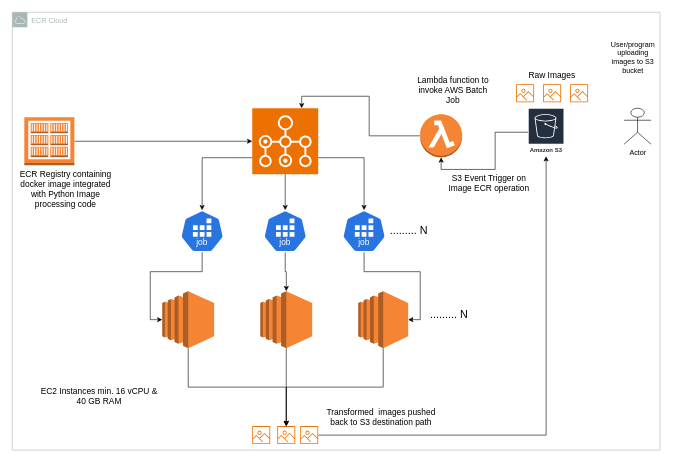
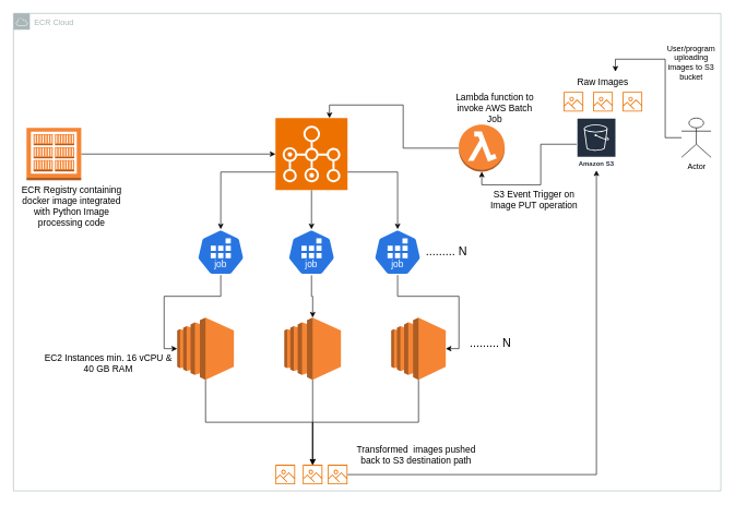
  <mxCell id="0" />
  <mxCell id="1" parent="0" />
  <mxCell id="2" value="ECR Cloud" style="sketch=0;outlineConnect=0;gradientColor=none;html=1;whiteSpace=wrap;fontSize=12;fontStyle=0;shape=mxgraph.aws4.group;grIcon=mxgraph.aws4.group_aws_cloud;strokeColor=#AAB7B8;fillColor=none;verticalAlign=top;align=left;spacingLeft=30;fontColor=#AAB7B8;dashed=0;" parent="1" vertex="1"><mxGeometry x="20" y="20" width="1080" height="730" as="geometry" /></mxCell>
  <mxCell id="3" value="" style="edgeStyle=orthogonalEdgeStyle;rounded=0;orthogonalLoop=1;jettySize=auto;html=1;entryX=0.5;entryY=1;entryDx=0;entryDy=0;entryPerimeter=0;" parent="1" source="4" target="6" edge="1"><mxGeometry relative="1" as="geometry" /></mxCell>
  <mxCell id="4" value="Amazon S3" style="sketch=0;outlineConnect=0;fontColor=#232F3E;gradientColor=none;strokeColor=#ffffff;fillColor=#232F3E;dashed=0;verticalLabelPosition=middle;verticalAlign=bottom;align=center;html=1;whiteSpace=wrap;fontSize=10;fontStyle=1;spacing=3;shape=mxgraph.aws4.productIcon;prIcon=mxgraph.aws4.s3;" parent="1" vertex="1"><mxGeometry x="880" y="180" width="60" height="80" as="geometry" /></mxCell>
  <mxCell id="5" style="edgeStyle=orthogonalEdgeStyle;rounded=0;orthogonalLoop=1;jettySize=auto;html=1;exitX=0;exitY=0.5;exitDx=0;exitDy=0;exitPerimeter=0;entryX=0.75;entryY=0;entryDx=0;entryDy=0;entryPerimeter=0;" parent="1" source="6" target="9" edge="1"><mxGeometry relative="1" as="geometry" /></mxCell>
  <mxCell id="6" value="" style="outlineConnect=0;dashed=0;verticalLabelPosition=bottom;verticalAlign=top;align=center;html=1;shape=mxgraph.aws3.lambda_function;fillColor=#F58534;gradientColor=none;" parent="1" vertex="1"><mxGeometry x="700" y="190" width="70" height="72" as="geometry" /></mxCell>
  <mxCell id="7" style="edgeStyle=orthogonalEdgeStyle;rounded=0;orthogonalLoop=1;jettySize=auto;html=1;exitX=0.5;exitY=1;exitDx=0;exitDy=0;exitPerimeter=0;" parent="1" source="9" target="13" edge="1"><mxGeometry relative="1" as="geometry" /></mxCell>
  <mxCell id="8" style="edgeStyle=orthogonalEdgeStyle;rounded=0;orthogonalLoop=1;jettySize=auto;html=1;exitX=1;exitY=0.75;exitDx=0;exitDy=0;exitPerimeter=0;" parent="1" source="9" target="15" edge="1"><mxGeometry relative="1" as="geometry" /></mxCell>
  <mxCell id="9" value="" style="sketch=0;points=[[0,0,0],[0.25,0,0],[0.5,0,0],[0.75,0,0],[1,0,0],[0,1,0],[0.25,1,0],[0.5,1,0],[0.75,1,0],[1,1,0],[0,0.25,0],[0,0.5,0],[0,0.75,0],[1,0.25,0],[1,0.5,0],[1,0.75,0]];outlineConnect=0;fontColor=#232F3E;fillColor=#ED7100;strokeColor=#ffffff;dashed=0;verticalLabelPosition=bottom;verticalAlign=top;align=center;html=1;fontSize=12;fontStyle=0;aspect=fixed;shape=mxgraph.aws4.resourceIcon;resIcon=mxgraph.aws4.batch;" parent="1" vertex="1"><mxGeometry x="420" y="180" width="110" height="110" as="geometry" /></mxCell>
  <mxCell id="10" style="edgeStyle=orthogonalEdgeStyle;rounded=0;orthogonalLoop=1;jettySize=auto;html=1;" parent="1" source="11" target="9" edge="1"><mxGeometry relative="1" as="geometry" /></mxCell>
  <mxCell id="11" value="" style="outlineConnect=0;dashed=0;verticalLabelPosition=bottom;verticalAlign=top;align=center;html=1;shape=mxgraph.aws3.ecr_registry;fillColor=#F58534;gradientColor=none;" parent="1" vertex="1"><mxGeometry x="40" y="195" width="83.5" height="80" as="geometry" /></mxCell>
  <mxCell id="12" style="edgeStyle=orthogonalEdgeStyle;rounded=0;orthogonalLoop=1;jettySize=auto;html=1;exitX=0.5;exitY=1;exitDx=0;exitDy=0;exitPerimeter=0;" parent="1" source="13" target="37" edge="1"><mxGeometry relative="1" as="geometry" /></mxCell>
  <mxCell id="13" value="" style="aspect=fixed;sketch=0;html=1;dashed=0;whitespace=wrap;verticalLabelPosition=bottom;verticalAlign=top;fillColor=#2875E2;strokeColor=#ffffff;points=[[0.005,0.63,0],[0.1,0.2,0],[0.9,0.2,0],[0.5,0,0],[0.995,0.63,0],[0.72,0.99,0],[0.5,1,0],[0.28,0.99,0]];shape=mxgraph.kubernetes.icon2;kubernetesLabel=1;prIcon=job" parent="1" vertex="1"><mxGeometry x="438.54" y="350" width="72.92" height="70" as="geometry" /></mxCell>
  <mxCell id="14" value="" style="aspect=fixed;sketch=0;html=1;dashed=0;whitespace=wrap;verticalLabelPosition=bottom;verticalAlign=top;fillColor=#2875E2;strokeColor=#ffffff;points=[[0.005,0.63,0],[0.1,0.2,0],[0.9,0.2,0],[0.5,0,0],[0.995,0.63,0],[0.72,0.99,0],[0.5,1,0],[0.28,0.99,0]];shape=mxgraph.kubernetes.icon2;kubernetesLabel=1;prIcon=job" parent="1" vertex="1"><mxGeometry x="300" y="350" width="72.92" height="70" as="geometry" /></mxCell>
  <mxCell id="15" value="" style="aspect=fixed;sketch=0;html=1;dashed=0;whitespace=wrap;verticalLabelPosition=bottom;verticalAlign=top;fillColor=#2875E2;strokeColor=#ffffff;points=[[0.005,0.63,0],[0.1,0.2,0],[0.9,0.2,0],[0.5,0,0],[0.995,0.63,0],[0.72,0.99,0],[0.5,1,0],[0.28,0.99,0]];shape=mxgraph.kubernetes.icon2;kubernetesLabel=1;prIcon=job" parent="1" vertex="1"><mxGeometry x="570" y="350" width="72.92" height="70" as="geometry" /></mxCell>
  <mxCell id="16" style="edgeStyle=orthogonalEdgeStyle;rounded=0;orthogonalLoop=1;jettySize=auto;html=1;exitX=0;exitY=0.75;exitDx=0;exitDy=0;exitPerimeter=0;entryX=0.5;entryY=0;entryDx=0;entryDy=0;entryPerimeter=0;" parent="1" source="9" target="14" edge="1"><mxGeometry relative="1" as="geometry" /></mxCell>
  <mxCell id="17" value="" style="sketch=0;outlineConnect=0;fontColor=#232F3E;gradientColor=none;fillColor=#ED7100;strokeColor=none;dashed=0;verticalLabelPosition=bottom;verticalAlign=top;align=center;html=1;fontSize=12;fontStyle=0;aspect=fixed;pointerEvents=1;shape=mxgraph.aws4.container_registry_image;" parent="1" vertex="1"><mxGeometry x="860" y="140" width="30" height="30" as="geometry" /></mxCell>
  <mxCell id="18" value="" style="sketch=0;outlineConnect=0;fontColor=#232F3E;gradientColor=none;fillColor=#ED7100;strokeColor=none;dashed=0;verticalLabelPosition=bottom;verticalAlign=top;align=center;html=1;fontSize=12;fontStyle=0;aspect=fixed;pointerEvents=1;shape=mxgraph.aws4.container_registry_image;" parent="1" vertex="1"><mxGeometry x="905" y="140" width="30" height="30" as="geometry" /></mxCell>
  <mxCell id="19" value="" style="sketch=0;outlineConnect=0;fontColor=#232F3E;gradientColor=none;fillColor=#ED7100;strokeColor=none;dashed=0;verticalLabelPosition=bottom;verticalAlign=top;align=center;html=1;fontSize=12;fontStyle=0;aspect=fixed;pointerEvents=1;shape=mxgraph.aws4.container_registry_image;" parent="1" vertex="1"><mxGeometry x="950" y="140" width="30" height="30" as="geometry" /></mxCell>
  <mxCell id="20" value="" style="sketch=0;outlineConnect=0;fontColor=#232F3E;gradientColor=none;fillColor=#ED7100;strokeColor=none;dashed=0;verticalLabelPosition=bottom;verticalAlign=top;align=center;html=1;fontSize=12;fontStyle=0;aspect=fixed;pointerEvents=1;shape=mxgraph.aws4.container_registry_image;" parent="1" vertex="1"><mxGeometry x="461.75" y="710" width="30" height="30" as="geometry" /></mxCell>
  <mxCell id="21" style="edgeStyle=orthogonalEdgeStyle;rounded=0;orthogonalLoop=1;jettySize=auto;html=1;" parent="1" source="22" target="4" edge="1"><mxGeometry relative="1" as="geometry" /></mxCell>
  <mxCell id="22" value="" style="sketch=0;outlineConnect=0;fontColor=#232F3E;gradientColor=none;fillColor=#ED7100;strokeColor=none;dashed=0;verticalLabelPosition=bottom;verticalAlign=top;align=center;html=1;fontSize=12;fontStyle=0;aspect=fixed;pointerEvents=1;shape=mxgraph.aws4.container_registry_image;" parent="1" vertex="1"><mxGeometry x="500" y="710" width="30" height="30" as="geometry" /></mxCell>
  <mxCell id="23" value="" style="sketch=0;outlineConnect=0;fontColor=#232F3E;gradientColor=none;fillColor=#ED7100;strokeColor=none;dashed=0;verticalLabelPosition=bottom;verticalAlign=top;align=center;html=1;fontSize=12;fontStyle=0;aspect=fixed;pointerEvents=1;shape=mxgraph.aws4.container_registry_image;" parent="1" vertex="1"><mxGeometry x="420" y="710" width="30" height="30" as="geometry" /></mxCell>
  <mxCell id="24" style="edgeStyle=orthogonalEdgeStyle;rounded=0;orthogonalLoop=1;jettySize=auto;html=1;entryX=1;entryY=0.5;entryDx=0;entryDy=0;entryPerimeter=0;" parent="1" source="15" target="35" edge="1"><mxGeometry relative="1" as="geometry"><mxPoint x="690" y="530" as="targetPoint" /></mxGeometry></mxCell>
  <mxCell id="25" value="&lt;font style=&quot;font-size: 14px;&quot;&gt;Raw Images&lt;/font&gt;" style="text;html=1;align=center;verticalAlign=middle;whiteSpace=wrap;rounded=0;" parent="1" vertex="1"><mxGeometry x="850" width="140" height="30" as="geometry" y="110" /></mxCell>
- <mxCell id="26" value="&lt;font style=&quot;font-size: 14px;&quot;&gt;S3 Event Trigger on Image ECR operation&lt;/font&gt;" style="text;html=1;align=center;verticalAlign=middle;whiteSpace=wrap;rounded=0;" parent="1" vertex="1"><mxGeometry x="740" y="290" width="150" height="30" as="geometry" /></mxCell>
- <mxCell id="27" value="&lt;font style=&quot;font-size: 14px;&quot;&gt;Lambda function to invoke AWS Batch Job&lt;/font&gt;" style="text;html=1;align=center;verticalAlign=middle;whiteSpace=wrap;rounded=0;" parent="1" vertex="1"><mxGeometry x="690" y="135" width="130" height="30" as="geometry" /></mxCell>
- <mxCell id="28" value="&lt;font style=&quot;font-size: 14px;&quot;&gt;EC2 Instances min. 16 vCPU &amp;amp; 40 GB RAM&lt;/font&gt;" style="text;html=1;align=center;verticalAlign=middle;whiteSpace=wrap;rounded=0;" parent="1" vertex="1"><mxGeometry x="60" y="625" width="210" height="70" as="geometry" /></mxCell>
+ <mxCell id="26" value="&lt;font style=&quot;font-size: 14px;&quot;&gt;S3 Event Trigger on Image PUT operation&lt;/font&gt;" style="text;html=1;align=center;verticalAlign=middle;whiteSpace=wrap;rounded=0;" parent="1" vertex="1"><mxGeometry x="740" y="290" width="150" height="30" as="geometry" /></mxCell>
+ <mxCell id="27" value="&lt;font style=&quot;font-size: 14px;&quot;&gt;Lambda function to invoke AWS Batch Job&lt;/font&gt;" style="text;html=1;align=center;verticalAlign=middle;whiteSpace=wrap;rounded=0;" parent="1" vertex="1"><mxGeometry x="690" y="150" width="130" height="30" as="geometry" /></mxCell>
+ <mxCell id="28" value="&lt;font style=&quot;font-size: 14px;&quot;&gt;EC2 Instances min. 16 vCPU &amp;amp; 40 GB RAM&lt;/font&gt;" style="text;html=1;align=center;verticalAlign=middle;whiteSpace=wrap;rounded=0;" parent="1" vertex="1"><mxGeometry x="60" y="520" width="210" height="70" as="geometry" /></mxCell>
  <mxCell id="29" value="&lt;font style=&quot;font-size: 14px;&quot;&gt;ECR Registry containing docker image integrated with Python Image processing code&lt;/font&gt;" style="text;html=1;align=center;verticalAlign=middle;whiteSpace=wrap;rounded=0;" parent="1" vertex="1"><mxGeometry x="20" y="300" width="178.25" height="30" as="geometry" /></mxCell>
  <mxCell id="30" value="&lt;font style=&quot;font-size: 14px;&quot;&gt;Transformed&amp;nbsp; images pushed back to S3 destination path&lt;/font&gt;" style="text;html=1;align=center;verticalAlign=middle;whiteSpace=wrap;rounded=0;" parent="1" vertex="1"><mxGeometry x="540" y="680" width="190" height="30" as="geometry" /></mxCell>
  <mxCell id="31" value="Actor" style="shape=umlActor;verticalLabelPosition=bottom;verticalAlign=top;html=1;outlineConnect=0;" parent="1" vertex="1"><mxGeometry x="1040" y="180" width="45" height="60" as="geometry" /></mxCell>
+ <mxCell id="32" style="edgeStyle=orthogonalEdgeStyle;rounded=0;orthogonalLoop=1;jettySize=auto;html=1;entryX=0.636;entryY=-0.033;entryDx=0;entryDy=0;entryPerimeter=0;" parent="1" source="31" target="25" edge="1"><mxGeometry relative="1" as="geometry" /></mxCell>
  <mxCell id="33" value="User/program uploading images to S3 bucket" style="text;html=1;align=center;verticalAlign=middle;whiteSpace=wrap;rounded=0;" parent="1" vertex="1"><mxGeometry x="1010" y="80" width="90" height="30" as="geometry" /></mxCell>
  <mxCell id="34" style="edgeStyle=orthogonalEdgeStyle;rounded=0;orthogonalLoop=1;jettySize=auto;html=1;exitX=0.5;exitY=1;exitDx=0;exitDy=0;exitPerimeter=0;" parent="1" source="35" target="20" edge="1"><mxGeometry relative="1" as="geometry" /></mxCell>
  <mxCell id="35" value="" style="outlineConnect=0;dashed=0;verticalLabelPosition=bottom;verticalAlign=top;align=center;html=1;shape=mxgraph.aws3.ec2;fillColor=#F58534;gradientColor=none;" parent="1" vertex="1"><mxGeometry x="596.75" y="485" width="83.25" height="95" as="geometry" /></mxCell>
  <mxCell id="36" style="edgeStyle=orthogonalEdgeStyle;rounded=0;orthogonalLoop=1;jettySize=auto;html=1;exitX=0.5;exitY=1;exitDx=0;exitDy=0;exitPerimeter=0;" parent="1" source="37" target="20" edge="1"><mxGeometry relative="1" as="geometry" /></mxCell>
  <mxCell id="37" value="" style="outlineConnect=0;dashed=0;verticalLabelPosition=bottom;verticalAlign=top;align=center;html=1;shape=mxgraph.aws3.ec2;fillColor=#F58534;gradientColor=none;" parent="1" vertex="1"><mxGeometry x="433.5" y="485" width="86.5" height="95" as="geometry" /></mxCell>
  <mxCell id="38" style="edgeStyle=orthogonalEdgeStyle;rounded=0;orthogonalLoop=1;jettySize=auto;html=1;exitX=0.5;exitY=1;exitDx=0;exitDy=0;exitPerimeter=0;" parent="1" source="39" target="20" edge="1"><mxGeometry relative="1" as="geometry" /></mxCell>
  <mxCell id="39" value="" style="outlineConnect=0;dashed=0;verticalLabelPosition=bottom;verticalAlign=top;align=center;html=1;shape=mxgraph.aws3.ec2;fillColor=#F58534;gradientColor=none;" parent="1" vertex="1"><mxGeometry x="270" y="485" width="86.5" height="95" as="geometry" /></mxCell>
  <mxCell id="40" style="edgeStyle=orthogonalEdgeStyle;rounded=0;orthogonalLoop=1;jettySize=auto;html=1;exitX=0.5;exitY=1;exitDx=0;exitDy=0;exitPerimeter=0;entryX=0;entryY=0.5;entryDx=0;entryDy=0;entryPerimeter=0;" parent="1" source="14" target="39" edge="1"><mxGeometry relative="1" as="geometry" /></mxCell>
  <mxCell id="41" value="&lt;font style=&quot;font-size: 18px;&quot;&gt;......... N&lt;/font&gt;" style="text;html=1;align=center;verticalAlign=middle;whiteSpace=wrap;rounded=0;" vertex="1" parent="1"><mxGeometry x="642.92" y="370" width="77.08" height="30" as="geometry" /></mxCell>
  <mxCell id="42" value="&lt;font style=&quot;font-size: 18px;&quot;&gt;......... N&lt;/font&gt;" style="text;html=1;align=center;verticalAlign=middle;whiteSpace=wrap;rounded=0;" vertex="1" parent="1"><mxGeometry x="710" y="510" width="77.08" height="30" as="geometry" /></mxCell>
